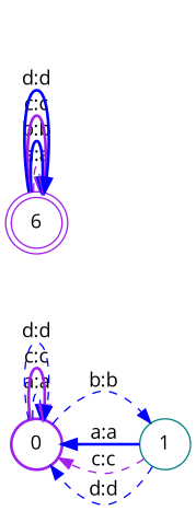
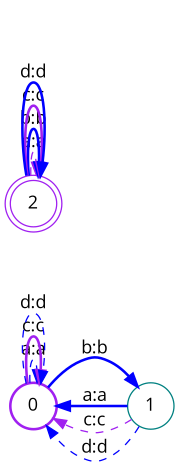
  digraph {
    fontname="Open Sans"
    nodesep=0.25
    rankdir=LR
    ranksep=0.4
    node [color=purple fontname="Open Sans" fontsize=14 shape=circle style=solid]
    edge [color=blue fontname="Open Sans" fontsize=14 style=dashed]
    n1 [label=0 style=bold]
    n2 [color=teal label=1]
-   n3 [label=6 shape=doublecircle]
+   n3 [label=2 shape=doublecircle]
    n1 -> n1 [label="a:a"]
    n1 -> n1 [color=purple label="c:c" style=bold]
    n1 -> n1 [label="d:d"]
-   n1 -> n2 [label="b:b"]
+   n1 -> n2 [label="b:b" style=bold]
    n2 -> n1 [label="a:a" style=bold]
    n2 -> n1 [color=purple label="c:c"]
    n2 -> n1 [label="d:d"]
    n3 -> n3 [color=purple label="a:a"]
    n3 -> n3 [label="b:b" style=bold]
    n3 -> n3 [color=purple label="c:c" style=bold]
    n3 -> n3 [label="d:d" style=bold]
  }
